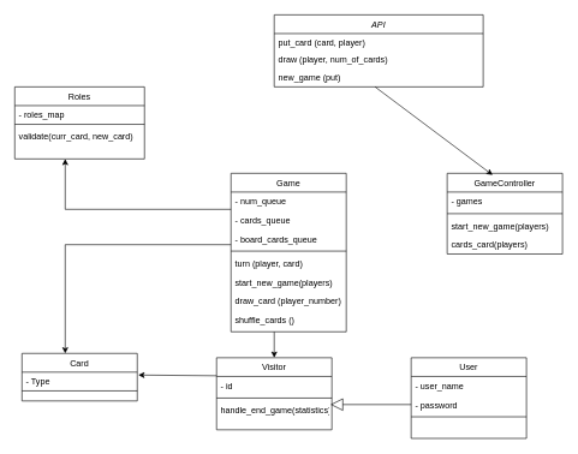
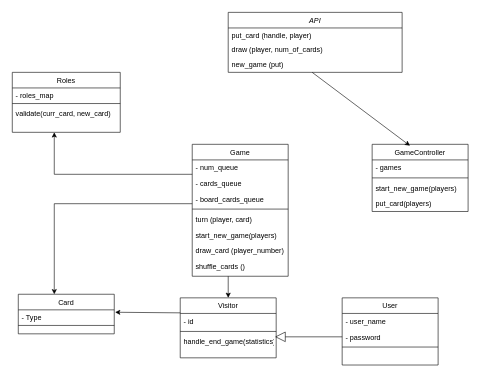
  <mxCell id="0" />
  <mxCell id="1" parent="0" />
  <mxCell id="2" value="API" style="swimlane;fontStyle=2;align=center;verticalAlign=top;childLayout=stackLayout;horizontal=1;startSize=26;horizontalStack=0;resizeParent=1;resizeLast=0;collapsible=1;marginBottom=0;rounded=0;shadow=0;strokeWidth=1;" parent="1" vertex="1"><mxGeometry x="380" y="20" width="290" height="100" as="geometry"><mxRectangle x="230" y="140" width="160" height="26" as="alternateBounds" /></mxGeometry></mxCell>
- <mxCell id="3" value="put_card (card, player)" style="text;align=left;verticalAlign=top;spacingLeft=4;spacingRight=4;overflow=hidden;rotatable=0;points=[[0,0.5],[1,0.5]];portConstraint=eastwest;" parent="2" vertex="1"><mxGeometry y="26" width="290" height="22" as="geometry" /></mxCell>
+ <mxCell id="3" value="put_card (handle, player)" style="text;align=left;verticalAlign=top;spacingLeft=4;spacingRight=4;overflow=hidden;rotatable=0;points=[[0,0.5],[1,0.5]];portConstraint=eastwest;" parent="2" vertex="1"><mxGeometry y="26" width="290" height="22" as="geometry" /></mxCell>
  <mxCell id="4" value="draw (player, num_of_cards)" style="text;align=left;verticalAlign=top;spacingLeft=4;spacingRight=4;overflow=hidden;rotatable=0;points=[[0,0.5],[1,0.5]];portConstraint=eastwest;rounded=0;shadow=0;html=0;" parent="2" vertex="1"><mxGeometry y="48" width="290" height="26" as="geometry" /></mxCell>
  <mxCell id="5" value="new_game (put)" style="text;align=left;verticalAlign=top;spacingLeft=4;spacingRight=4;overflow=hidden;rotatable=0;points=[[0,0.5],[1,0.5]];portConstraint=eastwest;rounded=0;shadow=0;html=0;" parent="2" vertex="1"><mxGeometry y="74" width="290" height="16" as="geometry" /></mxCell>
  <mxCell id="6" value="Game" style="swimlane;fontStyle=0;align=center;verticalAlign=top;childLayout=stackLayout;horizontal=1;startSize=26;horizontalStack=0;resizeParent=1;resizeLast=0;collapsible=1;marginBottom=0;rounded=0;shadow=0;strokeWidth=1;" parent="1" vertex="1"><mxGeometry x="320" y="240" width="160" height="220" as="geometry"><mxRectangle x="340" y="380" width="170" height="26" as="alternateBounds" /></mxGeometry></mxCell>
  <mxCell id="7" value="- num_queue&#10;&#10;" style="text;align=left;verticalAlign=top;spacingLeft=4;spacingRight=4;overflow=hidden;rotatable=0;points=[[0,0.5],[1,0.5]];portConstraint=eastwest;" parent="6" vertex="1"><mxGeometry y="26" width="160" height="26" as="geometry" /></mxCell>
  <mxCell id="8" value="- cards_queue&#10;&#10;&#10;" style="text;align=left;verticalAlign=top;spacingLeft=4;spacingRight=4;overflow=hidden;rotatable=0;points=[[0,0.5],[1,0.5]];portConstraint=eastwest;" parent="6" vertex="1"><mxGeometry y="52" width="160" height="26" as="geometry" /></mxCell>
  <mxCell id="9" value="- board_cards_queue&#10;&#10;&#10;" style="text;align=left;verticalAlign=top;spacingLeft=4;spacingRight=4;overflow=hidden;rotatable=0;points=[[0,0.5],[1,0.5]];portConstraint=eastwest;" parent="6" vertex="1"><mxGeometry y="78" width="160" height="26" as="geometry" /></mxCell>
  <mxCell id="10" value="" style="line;html=1;strokeWidth=1;align=left;verticalAlign=middle;spacingTop=-1;spacingLeft=3;spacingRight=3;rotatable=0;labelPosition=right;points=[];portConstraint=eastwest;" parent="6" vertex="1"><mxGeometry y="104" width="160" height="8" as="geometry" /></mxCell>
  <mxCell id="11" value="turn (player, card)" style="text;align=left;verticalAlign=top;spacingLeft=4;spacingRight=4;overflow=hidden;rotatable=0;points=[[0,0.5],[1,0.5]];portConstraint=eastwest;" parent="6" vertex="1"><mxGeometry y="112" width="160" height="26" as="geometry" /></mxCell>
  <mxCell id="12" value="start_new_game(players)" style="text;align=left;verticalAlign=top;spacingLeft=4;spacingRight=4;overflow=hidden;rotatable=0;points=[[0,0.5],[1,0.5]];portConstraint=eastwest;" parent="6" vertex="1"><mxGeometry y="138" width="160" height="26" as="geometry" /></mxCell>
  <mxCell id="13" value="draw_card (player_number)" style="text;align=left;verticalAlign=top;spacingLeft=4;spacingRight=4;overflow=hidden;rotatable=0;points=[[0,0.5],[1,0.5]];portConstraint=eastwest;" parent="6" vertex="1"><mxGeometry y="164" width="160" height="26" as="geometry" /></mxCell>
  <mxCell id="14" value="shuffle_cards ()" style="text;align=left;verticalAlign=top;spacingLeft=4;spacingRight=4;overflow=hidden;rotatable=0;points=[[0,0.5],[1,0.5]];portConstraint=eastwest;" parent="6" vertex="1"><mxGeometry y="190" width="160" height="26" as="geometry" /></mxCell>
  <mxCell id="15" value="Visitor" style="swimlane;fontStyle=0;align=center;verticalAlign=top;childLayout=stackLayout;horizontal=1;startSize=26;horizontalStack=0;resizeParent=1;resizeLast=0;collapsible=1;marginBottom=0;rounded=0;shadow=0;strokeWidth=1;" parent="1" vertex="1"><mxGeometry x="300" y="496" width="160" height="100" as="geometry"><mxRectangle x="550" y="140" width="160" height="26" as="alternateBounds" /></mxGeometry></mxCell>
  <mxCell id="16" value="- id" style="text;align=left;verticalAlign=top;spacingLeft=4;spacingRight=4;overflow=hidden;rotatable=0;points=[[0,0.5],[1,0.5]];portConstraint=eastwest;" parent="15" vertex="1"><mxGeometry y="26" width="160" height="26" as="geometry" /></mxCell>
  <mxCell id="17" value="" style="line;html=1;strokeWidth=1;align=left;verticalAlign=middle;spacingTop=-1;spacingLeft=3;spacingRight=3;rotatable=0;labelPosition=right;points=[];portConstraint=eastwest;" parent="15" vertex="1"><mxGeometry y="52" width="160" height="8" as="geometry" /></mxCell>
  <mxCell id="18" value="handle_end_game(statistics)" style="text;align=left;verticalAlign=top;spacingLeft=4;spacingRight=4;overflow=hidden;rotatable=0;points=[[0,0.5],[1,0.5]];portConstraint=eastwest;" parent="15" vertex="1"><mxGeometry y="60" width="160" height="26" as="geometry" /></mxCell>
  <mxCell id="19" value="User" style="swimlane;fontStyle=0;align=center;verticalAlign=top;childLayout=stackLayout;horizontal=1;startSize=26;horizontalStack=0;resizeParent=1;resizeLast=0;collapsible=1;marginBottom=0;rounded=0;shadow=0;strokeWidth=1;" parent="1" vertex="1"><mxGeometry x="570" y="496" width="160" height="112" as="geometry"><mxRectangle x="340" y="380" width="170" height="26" as="alternateBounds" /></mxGeometry></mxCell>
  <mxCell id="20" value="- user_name" style="text;align=left;verticalAlign=top;spacingLeft=4;spacingRight=4;overflow=hidden;rotatable=0;points=[[0,0.5],[1,0.5]];portConstraint=eastwest;" parent="19" vertex="1"><mxGeometry y="26" width="160" height="26" as="geometry" /></mxCell>
  <mxCell id="21" value="- password" style="text;align=left;verticalAlign=top;spacingLeft=4;spacingRight=4;overflow=hidden;rotatable=0;points=[[0,0.5],[1,0.5]];portConstraint=eastwest;rounded=0;shadow=0;html=0;" parent="19" vertex="1"><mxGeometry y="52" width="160" height="26" as="geometry" /></mxCell>
  <mxCell id="22" value="" style="line;html=1;strokeWidth=1;align=left;verticalAlign=middle;spacingTop=-1;spacingLeft=3;spacingRight=3;rotatable=0;labelPosition=right;points=[];portConstraint=eastwest;" parent="19" vertex="1"><mxGeometry y="78" width="160" height="8" as="geometry" /></mxCell>
  <mxCell id="23" value="GameController" style="swimlane;fontStyle=0;align=center;verticalAlign=top;childLayout=stackLayout;horizontal=1;startSize=26;horizontalStack=0;resizeParent=1;resizeLast=0;collapsible=1;marginBottom=0;rounded=0;shadow=0;strokeWidth=1;" parent="1" vertex="1"><mxGeometry x="620" y="240" width="160" height="112" as="geometry"><mxRectangle x="340" y="380" width="170" height="26" as="alternateBounds" /></mxGeometry></mxCell>
  <mxCell id="24" value="- games" style="text;align=left;verticalAlign=top;spacingLeft=4;spacingRight=4;overflow=hidden;rotatable=0;points=[[0,0.5],[1,0.5]];portConstraint=eastwest;" parent="23" vertex="1"><mxGeometry y="26" width="160" height="26" as="geometry" /></mxCell>
  <mxCell id="25" value="" style="line;html=1;strokeWidth=1;align=left;verticalAlign=middle;spacingTop=-1;spacingLeft=3;spacingRight=3;rotatable=0;labelPosition=right;points=[];portConstraint=eastwest;" parent="23" vertex="1"><mxGeometry y="52" width="160" height="8" as="geometry" /></mxCell>
  <mxCell id="26" value="start_new_game(players)" style="text;align=left;verticalAlign=top;spacingLeft=4;spacingRight=4;overflow=hidden;rotatable=0;points=[[0,0.5],[1,0.5]];portConstraint=eastwest;" parent="23" vertex="1"><mxGeometry y="60" width="160" height="26" as="geometry" /></mxCell>
- <mxCell id="27" value="cards_card(players)" style="text;align=left;verticalAlign=top;spacingLeft=4;spacingRight=4;overflow=hidden;rotatable=0;points=[[0,0.5],[1,0.5]];portConstraint=eastwest;" parent="23" vertex="1"><mxGeometry y="86" width="160" height="26" as="geometry" /></mxCell>
+ <mxCell id="27" value="put_card(players)" style="text;align=left;verticalAlign=top;spacingLeft=4;spacingRight=4;overflow=hidden;rotatable=0;points=[[0,0.5],[1,0.5]];portConstraint=eastwest;" parent="23" vertex="1"><mxGeometry y="86" width="160" height="26" as="geometry" /></mxCell>
  <mxCell id="28" value="" style="endArrow=classic;html=1;rounded=0;entryX=0.5;entryY=0;entryDx=0;entryDy=0;" parent="1" target="15" edge="1"><mxGeometry width="50" height="50" relative="1" as="geometry"><mxPoint x="380" y="460" as="sourcePoint" /><mxPoint x="590" y="430" as="targetPoint" /></mxGeometry></mxCell>
  <mxCell id="29" value="" style="endArrow=classic;html=1;rounded=0;entryX=0.394;entryY=0.021;entryDx=0;entryDy=0;entryPerimeter=0;" parent="1" target="23" edge="1"><mxGeometry width="50" height="50" relative="1" as="geometry"><mxPoint x="520" y="120" as="sourcePoint" /><mxPoint x="510" y="170" as="targetPoint" /></mxGeometry></mxCell>
  <mxCell id="30" value="" style="endArrow=block;html=1;rounded=0;endFill=0;endSize=15;entryX=0.988;entryY=0.192;entryDx=0;entryDy=0;entryPerimeter=0;exitX=0;exitY=0.5;exitDx=0;exitDy=0;" parent="1" source="21" target="18" edge="1"><mxGeometry width="50" height="50" relative="1" as="geometry"><mxPoint x="540" y="556" as="sourcePoint" /><mxPoint x="490" y="636" as="targetPoint" /></mxGeometry></mxCell>
  <mxCell id="31" value="Card" style="swimlane;fontStyle=0;align=center;verticalAlign=top;childLayout=stackLayout;horizontal=1;startSize=26;horizontalStack=0;resizeParent=1;resizeLast=0;collapsible=1;marginBottom=0;rounded=0;shadow=0;strokeWidth=1;" parent="1" vertex="1"><mxGeometry x="30" y="490" width="160" height="66" as="geometry"><mxRectangle x="340" y="380" width="170" height="26" as="alternateBounds" /></mxGeometry></mxCell>
  <mxCell id="32" value="- Type&#10;" style="text;align=left;verticalAlign=top;spacingLeft=4;spacingRight=4;overflow=hidden;rotatable=0;points=[[0,0.5],[1,0.5]];portConstraint=eastwest;" parent="31" vertex="1"><mxGeometry y="26" width="160" height="22" as="geometry" /></mxCell>
  <mxCell id="33" value="" style="line;html=1;strokeWidth=1;align=left;verticalAlign=middle;spacingTop=-1;spacingLeft=3;spacingRight=3;rotatable=0;labelPosition=right;points=[];portConstraint=eastwest;" parent="31" vertex="1"><mxGeometry y="48" width="160" height="8" as="geometry" /></mxCell>
  <mxCell id="34" value="" style="endArrow=classic;html=1;rounded=0;entryX=1.009;entryY=0.182;entryDx=0;entryDy=0;exitX=0;exitY=0.25;exitDx=0;exitDy=0;entryPerimeter=0;" parent="1" source="15" target="32" edge="1"><mxGeometry width="50" height="50" relative="1" as="geometry"><mxPoint x="390" y="396" as="sourcePoint" /><mxPoint x="390" y="506" as="targetPoint" /></mxGeometry></mxCell>
  <mxCell id="35" value="" style="endArrow=classic;html=1;rounded=0;" parent="1" edge="1"><mxGeometry width="50" height="50" relative="1" as="geometry"><mxPoint x="320" y="339" as="sourcePoint" /><mxPoint x="90" y="490" as="targetPoint" /><Array as="points"><mxPoint x="90" y="339" /></Array></mxGeometry></mxCell>
  <mxCell id="36" value="Roles" style="swimlane;fontStyle=0;align=center;verticalAlign=top;childLayout=stackLayout;horizontal=1;startSize=26;horizontalStack=0;resizeParent=1;resizeLast=0;collapsible=1;marginBottom=0;rounded=0;shadow=0;strokeWidth=1;" parent="1" vertex="1"><mxGeometry x="20" y="120" width="180" height="100" as="geometry"><mxRectangle x="340" y="380" width="170" height="26" as="alternateBounds" /></mxGeometry></mxCell>
  <mxCell id="37" value="- roles_map" style="text;align=left;verticalAlign=top;spacingLeft=4;spacingRight=4;overflow=hidden;rotatable=0;points=[[0,0.5],[1,0.5]];portConstraint=eastwest;" parent="36" vertex="1"><mxGeometry y="26" width="180" height="22" as="geometry" /></mxCell>
  <mxCell id="38" value="" style="line;html=1;strokeWidth=1;align=left;verticalAlign=middle;spacingTop=-1;spacingLeft=3;spacingRight=3;rotatable=0;labelPosition=right;points=[];portConstraint=eastwest;" parent="36" vertex="1"><mxGeometry y="48" width="180" height="8" as="geometry" /></mxCell>
  <mxCell id="39" value="validate(curr_card, new_card)" style="text;align=left;verticalAlign=top;spacingLeft=4;spacingRight=4;overflow=hidden;rotatable=0;points=[[0,0.5],[1,0.5]];portConstraint=eastwest;" parent="36" vertex="1"><mxGeometry y="56" width="180" height="26" as="geometry" /></mxCell>
  <mxCell id="40" value="" style="endArrow=classic;html=1;rounded=0;" parent="1" edge="1"><mxGeometry width="50" height="50" relative="1" as="geometry"><mxPoint x="320" y="290" as="sourcePoint" /><mxPoint x="90" y="220" as="targetPoint" /><Array as="points"><mxPoint x="90" y="290" /></Array></mxGeometry></mxCell>
